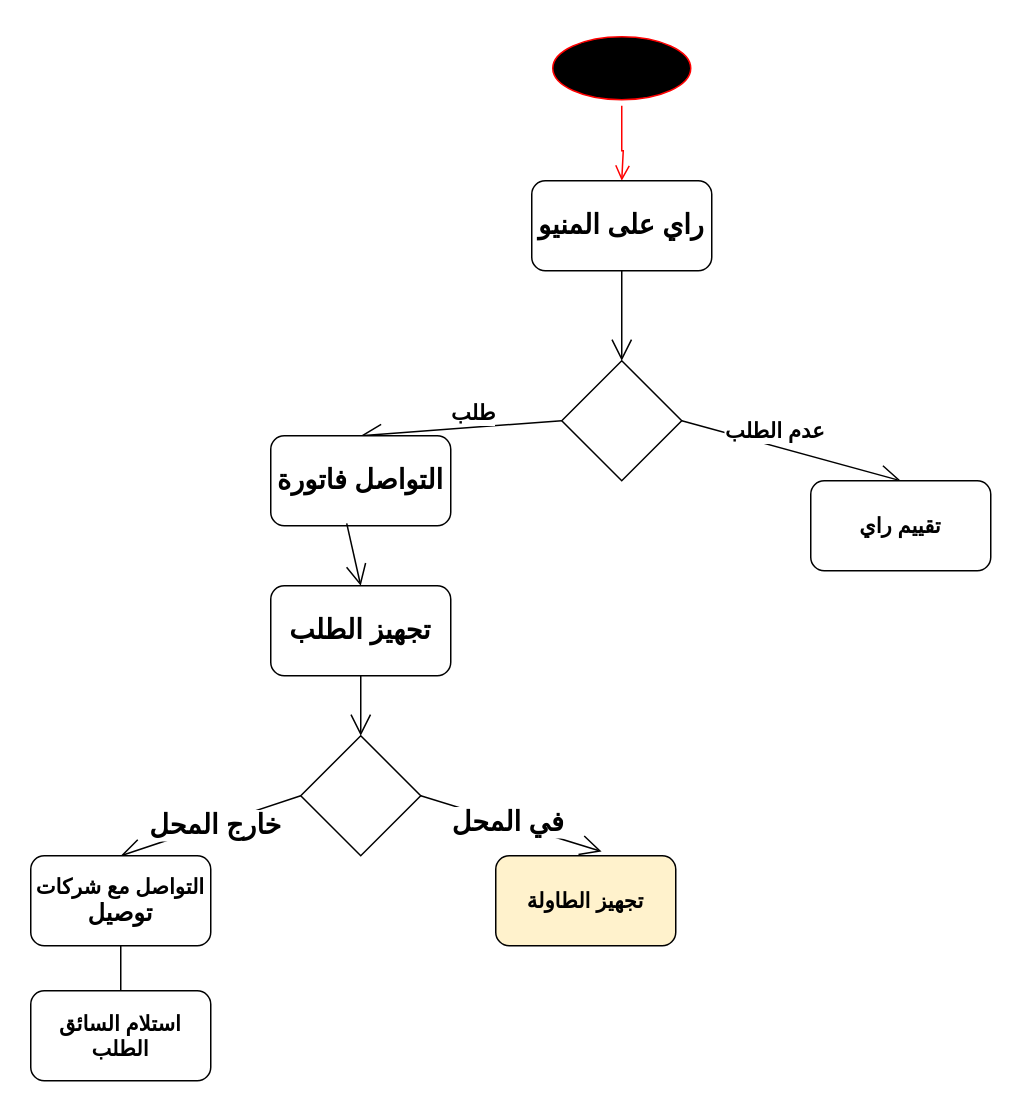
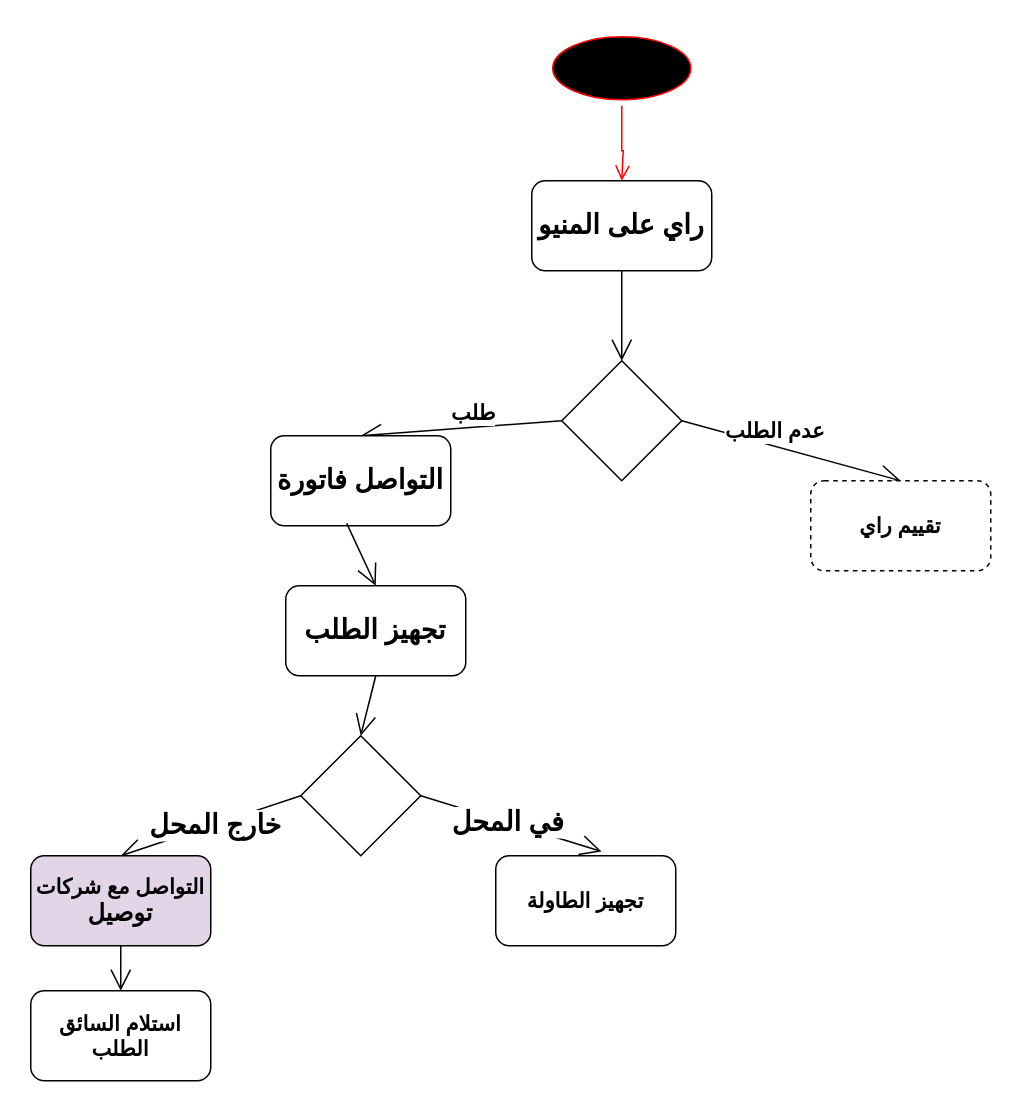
  <mxCell id="0" />
  <mxCell id="1" parent="0" />
  <mxCell id="2" value="" style="ellipse;html=1;shape=startState;fillColor=#000000;strokeColor=#ff0000;" parent="1" vertex="1"><mxGeometry x="364" y="20" width="100" height="50" as="geometry" /></mxCell>
  <mxCell id="3" value="" style="edgeStyle=orthogonalEdgeStyle;html=1;verticalAlign=bottom;endArrow=open;endSize=8;strokeColor=#ff0000;rounded=0;entryX=0.5;entryY=0;entryDx=0;entryDy=0;" parent="1" source="2" edge="1" target="4"><mxGeometry relative="1" as="geometry"><mxPoint x="414" y="130" as="targetPoint" /><Array as="points"><mxPoint x="414" y="100" /><mxPoint x="415" y="100" /></Array></mxGeometry></mxCell>
  <mxCell id="4" value="&lt;font style=&quot;font-size: 18px;&quot;&gt;&lt;b&gt;راي على المنيو&lt;/b&gt;&lt;/font&gt;" style="rounded=1;whiteSpace=wrap;html=1;" vertex="1" parent="1"><mxGeometry x="354" y="120" width="120" height="60" as="geometry" /></mxCell>
  <mxCell id="5" value="" style="rhombus;whiteSpace=wrap;html=1;" vertex="1" parent="1"><mxGeometry x="374" y="240" width="80" height="80" as="geometry" /></mxCell>
  <mxCell id="6" value="" style="endArrow=open;endFill=1;endSize=12;html=1;rounded=0;exitX=0.5;exitY=1;exitDx=0;exitDy=0;entryX=0.5;entryY=0;entryDx=0;entryDy=0;" edge="1" parent="1" source="4" target="5"><mxGeometry width="160" relative="1" as="geometry"><mxPoint x="190" y="390" as="sourcePoint" /><mxPoint x="350" y="390" as="targetPoint" /></mxGeometry></mxCell>
  <mxCell id="7" value="" style="endArrow=open;endFill=1;endSize=12;html=1;rounded=0;exitX=0;exitY=0.5;exitDx=0;exitDy=0;entryX=0.5;entryY=0;entryDx=0;entryDy=0;" edge="1" parent="1" source="5" target="11"><mxGeometry width="160" relative="1" as="geometry"><mxPoint x="160" y="360" as="sourcePoint" /><mxPoint x="280" y="280" as="targetPoint" /></mxGeometry></mxCell>
  <mxCell id="8" value="&lt;font style=&quot;font-size: 14px;&quot;&gt;&lt;b&gt;طلب&lt;/b&gt;&lt;/font&gt;" style="edgeLabel;html=1;align=center;verticalAlign=middle;resizable=0;points=[];" vertex="1" connectable="0" parent="7"><mxGeometry x="-0.102" y="-2" relative="1" as="geometry"><mxPoint y="-8" as="offset" /></mxGeometry></mxCell>
  <mxCell id="9" value="" style="endArrow=open;endFill=1;endSize=12;html=1;rounded=0;exitX=1;exitY=0.5;exitDx=0;exitDy=0;entryX=0.5;entryY=0;entryDx=0;entryDy=0;" edge="1" parent="1" source="5" target="24"><mxGeometry width="160" relative="1" as="geometry"><mxPoint x="280" y="320" as="sourcePoint" /><mxPoint x="600" y="280" as="targetPoint" /><Array as="points" /></mxGeometry></mxCell>
  <mxCell id="10" value="&lt;font style=&quot;font-size: 14px;&quot;&gt;&lt;b style=&quot;&quot;&gt;عدم الطلب&lt;/b&gt;&lt;/font&gt;" style="edgeLabel;html=1;align=center;verticalAlign=middle;resizable=0;points=[];" vertex="1" connectable="0" parent="9"><mxGeometry x="-0.174" y="-4" relative="1" as="geometry"><mxPoint x="2" y="-14" as="offset" /></mxGeometry></mxCell>
  <mxCell id="11" value="&lt;font style=&quot;font-size: 18px;&quot;&gt;&lt;b&gt;التواصل فاتورة&lt;/b&gt;&lt;/font&gt;" style="rounded=1;whiteSpace=wrap;html=1;" vertex="1" parent="1"><mxGeometry x="180" y="290" width="120" height="60" as="geometry" /></mxCell>
- <mxCell id="12" value="&lt;font style=&quot;font-size: 18px;&quot;&gt;&lt;b&gt;تجهيز الطلب&lt;/b&gt;&lt;/font&gt;" style="rounded=1;whiteSpace=wrap;html=1;" vertex="1" parent="1"><mxGeometry x="180" y="390" width="120" height="60" as="geometry" /></mxCell>
+ <mxCell id="12" value="&lt;font style=&quot;font-size: 18px;&quot;&gt;&lt;b&gt;تجهيز الطلب&lt;/b&gt;&lt;/font&gt;" style="rounded=1;whiteSpace=wrap;html=1;" vertex="1" parent="1"><mxGeometry x="190" y="390" width="120" height="60" as="geometry" /></mxCell>
  <mxCell id="13" value="" style="endArrow=open;endFill=1;endSize=12;html=1;rounded=0;exitX=0.422;exitY=0.973;exitDx=0;exitDy=0;exitPerimeter=0;entryX=0.5;entryY=0;entryDx=0;entryDy=0;" edge="1" parent="1" source="11" target="12"><mxGeometry width="160" relative="1" as="geometry"><mxPoint x="20" y="500" as="sourcePoint" /><mxPoint x="180" y="500" as="targetPoint" /></mxGeometry></mxCell>
  <mxCell id="14" value="" style="endArrow=open;endFill=1;endSize=12;html=1;rounded=0;exitX=0.5;exitY=1;exitDx=0;exitDy=0;entryX=0.5;entryY=0;entryDx=0;entryDy=0;" edge="1" parent="1" source="12" target="15"><mxGeometry width="160" relative="1" as="geometry"><mxPoint x="210" y="540" as="sourcePoint" /><mxPoint x="240" y="530" as="targetPoint" /></mxGeometry></mxCell>
  <mxCell id="15" value="" style="rhombus;whiteSpace=wrap;html=1;" vertex="1" parent="1"><mxGeometry x="200" y="490" width="80" height="80" as="geometry" /></mxCell>
  <mxCell id="16" value="" style="endArrow=open;endFill=1;endSize=12;html=1;rounded=0;exitX=1;exitY=0.5;exitDx=0;exitDy=0;entryX=0.588;entryY=-0.047;entryDx=0;entryDy=0;entryPerimeter=0;" edge="1" parent="1" source="15" target="20"><mxGeometry width="160" relative="1" as="geometry"><mxPoint x="290" y="590" as="sourcePoint" /><mxPoint x="380" y="590" as="targetPoint" /></mxGeometry></mxCell>
  <mxCell id="17" value="&lt;font style=&quot;font-size: 18px;&quot;&gt;&lt;b&gt;في المحل&lt;/b&gt;&lt;/font&gt;" style="edgeLabel;html=1;align=center;verticalAlign=middle;resizable=0;points=[];" vertex="1" connectable="0" parent="16"><mxGeometry x="-0.044" relative="1" as="geometry"><mxPoint as="offset" /></mxGeometry></mxCell>
  <mxCell id="18" value="" style="endArrow=open;endFill=1;endSize=12;html=1;rounded=0;exitX=0;exitY=0.5;exitDx=0;exitDy=0;entryX=0.5;entryY=0;entryDx=0;entryDy=0;" edge="1" parent="1" source="15" target="21"><mxGeometry width="160" relative="1" as="geometry"><mxPoint x="20" y="670" as="sourcePoint" /><mxPoint x="80" y="590" as="targetPoint" /></mxGeometry></mxCell>
  <mxCell id="19" value="&lt;font style=&quot;font-size: 18px;&quot;&gt;&lt;b&gt;خارج المحل&lt;/b&gt;&lt;/font&gt;" style="edgeLabel;html=1;align=center;verticalAlign=middle;resizable=0;points=[];" vertex="1" connectable="0" parent="18"><mxGeometry x="-0.03" relative="1" as="geometry"><mxPoint as="offset" /></mxGeometry></mxCell>
- <mxCell id="20" value="&lt;font style=&quot;font-size: 14px;&quot;&gt;&lt;b&gt;تجهيز الطاولة&lt;/b&gt;&lt;/font&gt;" style="rounded=1;whiteSpace=wrap;html=1;fillColor=#fff2cc;" vertex="1" parent="1"><mxGeometry x="330" y="570" width="120" height="60" as="geometry" /></mxCell>
- <mxCell id="21" value="&lt;font style=&quot;font-size: 14px;&quot;&gt;&lt;b&gt;التواصل مع شركات&lt;/b&gt;&lt;/font&gt;&lt;div&gt;&lt;font size=&quot;3&quot;&gt;&lt;b&gt;توصيل&lt;/b&gt;&lt;/font&gt;&lt;/div&gt;" style="rounded=1;whiteSpace=wrap;html=1;" vertex="1" parent="1"><mxGeometry x="20" y="570" width="120" height="60" as="geometry" /></mxCell>
+ <mxCell id="20" value="&lt;font style=&quot;font-size: 14px;&quot;&gt;&lt;b&gt;تجهيز الطاولة&lt;/b&gt;&lt;/font&gt;" style="rounded=1;whiteSpace=wrap;html=1;" vertex="1" parent="1"><mxGeometry x="330" y="570" width="120" height="60" as="geometry" /></mxCell>
+ <mxCell id="21" value="&lt;font style=&quot;font-size: 14px;&quot;&gt;&lt;b&gt;التواصل مع شركات&lt;/b&gt;&lt;/font&gt;&lt;div&gt;&lt;font size=&quot;3&quot;&gt;&lt;b&gt;توصيل&lt;/b&gt;&lt;/font&gt;&lt;/div&gt;" style="rounded=1;whiteSpace=wrap;html=1;fillColor=#e1d5e7;" vertex="1" parent="1"><mxGeometry x="20" y="570" width="120" height="60" as="geometry" /></mxCell>
  <mxCell id="22" value="&lt;b&gt;&lt;font style=&quot;font-size: 14px;&quot;&gt;استلام السائق الطلب&lt;/font&gt;&lt;/b&gt;" style="rounded=1;whiteSpace=wrap;html=1;" vertex="1" parent="1"><mxGeometry x="20" y="660" width="120" height="60" as="geometry" /></mxCell>
- <mxCell id="23" value="" style="endArrow=none;endFill=1;endSize=12;html=1;rounded=0;exitX=0.5;exitY=1;exitDx=0;exitDy=0;entryX=0.5;entryY=0;entryDx=0;entryDy=0;" edge="1" parent="1" source="21" target="22"><mxGeometry width="160" relative="1" as="geometry"><mxPoint x="200" y="780" as="sourcePoint" /><mxPoint x="360" y="780" as="targetPoint" /></mxGeometry></mxCell>
- <mxCell id="24" value="&lt;font style=&quot;font-size: 14px;&quot;&gt;&lt;b&gt;تقييم راي&lt;/b&gt;&lt;/font&gt;" style="rounded=1;whiteSpace=wrap;html=1;" vertex="1" parent="1"><mxGeometry x="540" y="320" width="120" height="60" as="geometry" /></mxCell>
+ <mxCell id="23" value="" style="endArrow=open;endFill=1;endSize=12;html=1;rounded=0;exitX=0.5;exitY=1;exitDx=0;exitDy=0;entryX=0.5;entryY=0;entryDx=0;entryDy=0;" edge="1" parent="1" source="21" target="22"><mxGeometry width="160" relative="1" as="geometry"><mxPoint x="200" y="780" as="sourcePoint" /><mxPoint x="360" y="780" as="targetPoint" /></mxGeometry></mxCell>
+ <mxCell id="24" value="&lt;font style=&quot;font-size: 14px;&quot;&gt;&lt;b&gt;تقييم راي&lt;/b&gt;&lt;/font&gt;" style="rounded=1;whiteSpace=wrap;html=1;dashed=1;" vertex="1" parent="1"><mxGeometry x="540" y="320" width="120" height="60" as="geometry" /></mxCell>
